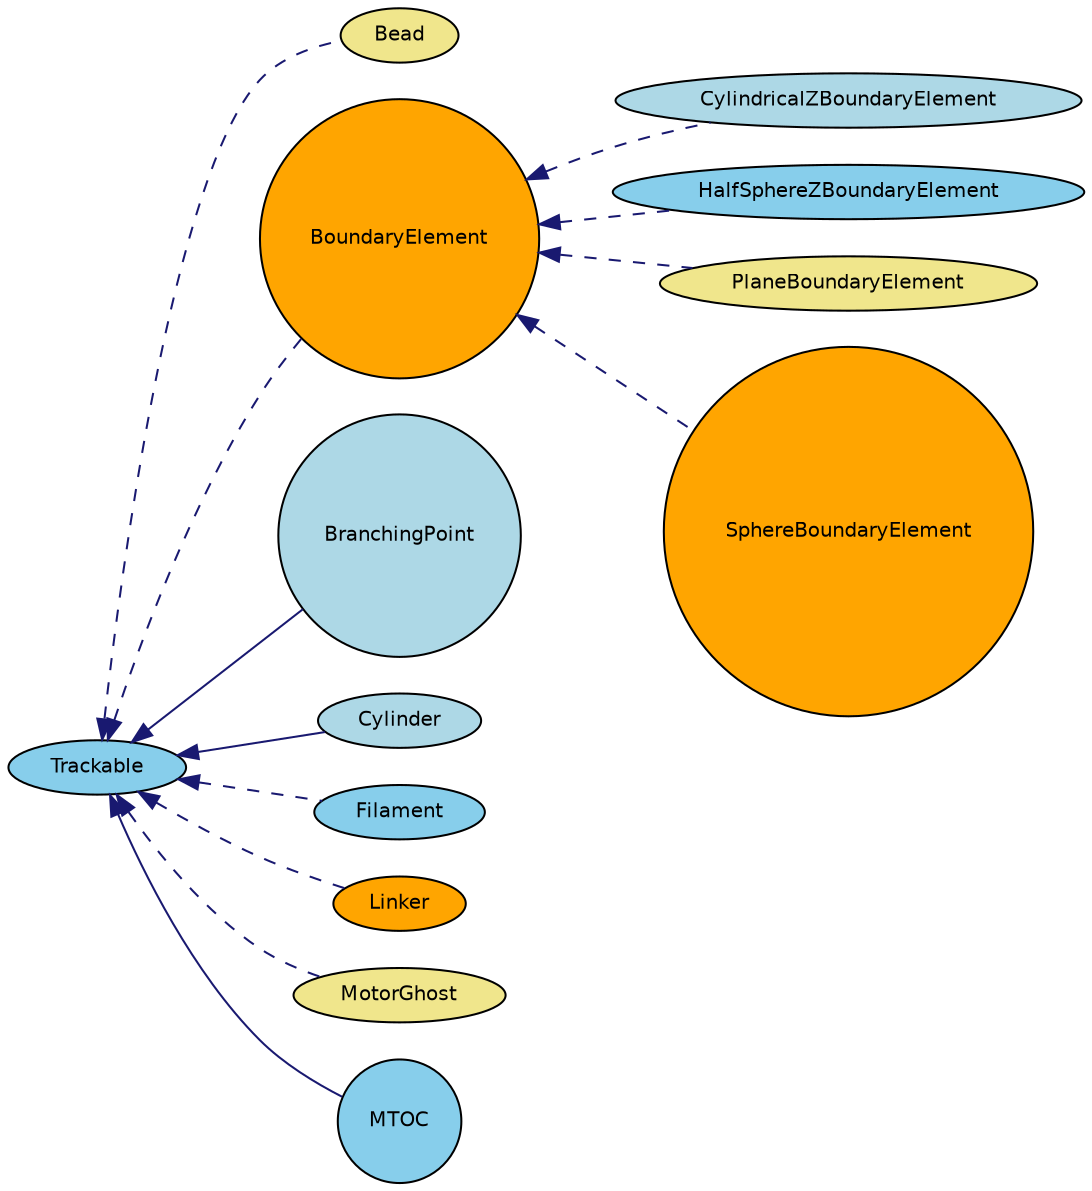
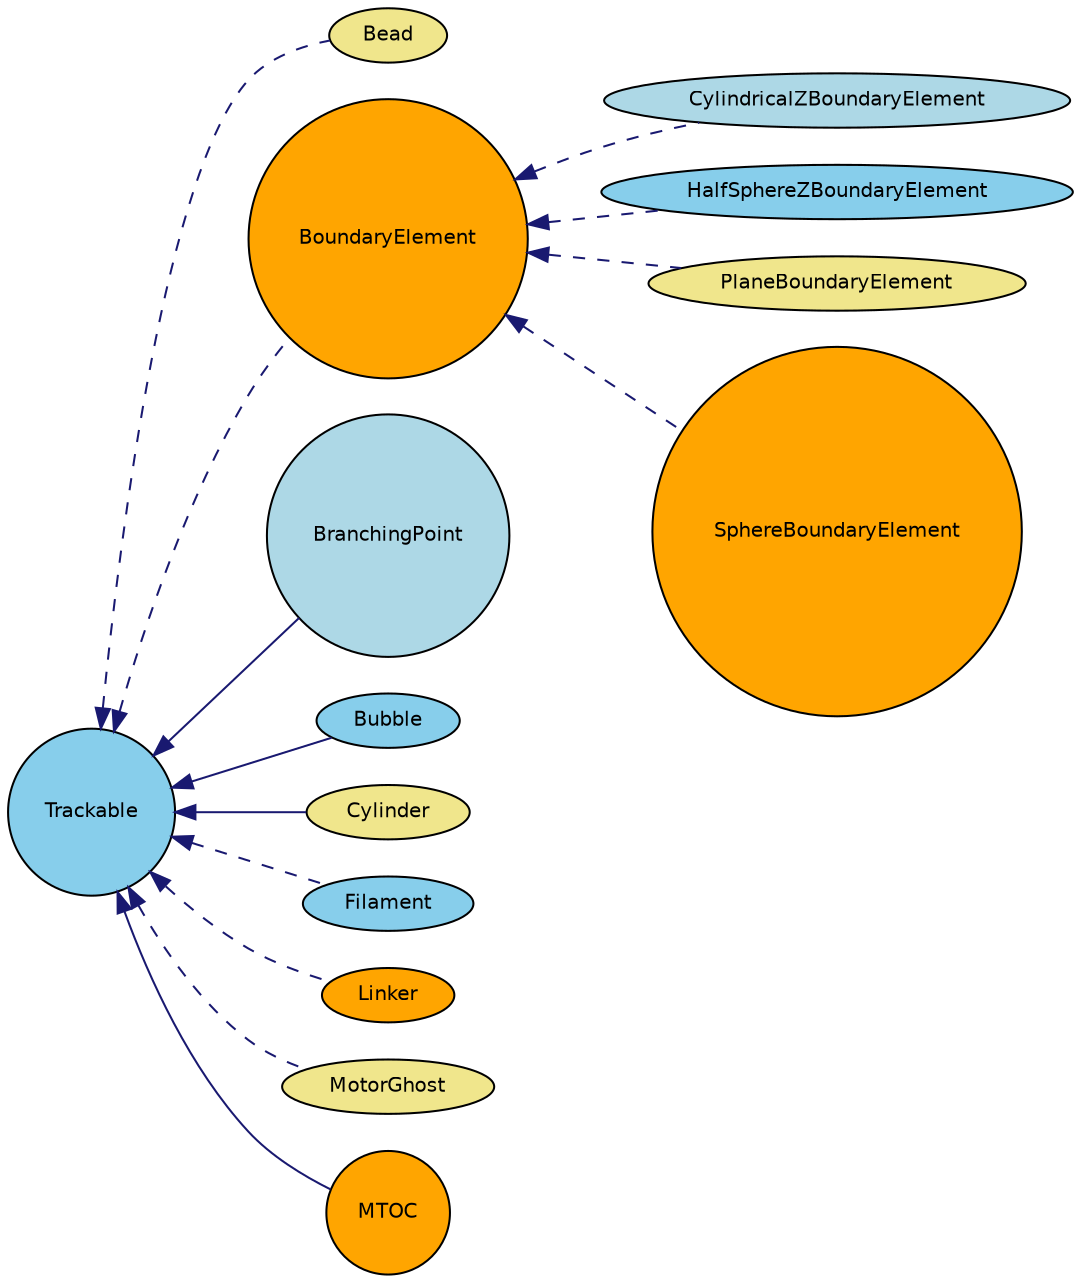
  digraph {
    rankdir=LR
    node [color=black fillcolor=skyblue fontname=Helvetica fontsize=10 shape=ellipse style=filled]
    edge [color=midnightblue dir=back fontname=Helvetica fontsize=10 labelfontname=Helvetica labelfontsize=10 style=dashed]
-   n1 [fontcolor=black height=0.2 label=Trackable width=0.4]
+   n1 [fontcolor=black height=0.2 label=Trackable shape=circle width=0.4]
    n2 [fillcolor=khaki height=0.2 label=Bead width=0.4]
    n3 [fillcolor=orange height=0.2 label=BoundaryElement shape=circle width=0.4]
    n4 [fillcolor=lightblue height=0.2 label=BranchingPoint shape=circle width=0.4]
-   n6 [fillcolor=lightblue height=0.2 label=Cylinder width=0.4]
+   n5 [height=0.2 label=Bubble width=0.4]
+   n6 [fillcolor=khaki height=0.2 label=Cylinder width=0.4]
    n7 [height=0.2 label=Filament width=0.4]
    n8 [fillcolor=orange height=0.2 label=Linker width=0.4]
    n9 [fillcolor=khaki height=0.2 label=MotorGhost width=0.4]
-   n10 [height=0.2 label=MTOC shape=circle width=0.4]
+   n10 [fillcolor=orange height=0.2 label=MTOC shape=circle width=0.4]
    n11 [fillcolor=lightblue height=0.2 label=CylindricalZBoundaryElement width=0.4]
    n12 [height=0.2 label=HalfSphereZBoundaryElement width=0.4]
    n13 [fillcolor=khaki height=0.2 label=PlaneBoundaryElement width=0.4]
    n14 [fillcolor=orange height=0.2 label=SphereBoundaryElement shape=circle width=0.4]
    n1 -> n2
    n1 -> n3
    n1 -> n4 [style=solid]
+   n1 -> n5 [style=solid]
    n1 -> n6 [style=solid]
    n1 -> n7
    n1 -> n8
    n1 -> n9
    n1 -> n10 [style=solid]
    n3 -> n11
    n3 -> n12
    n3 -> n13
    n3 -> n14
  }
